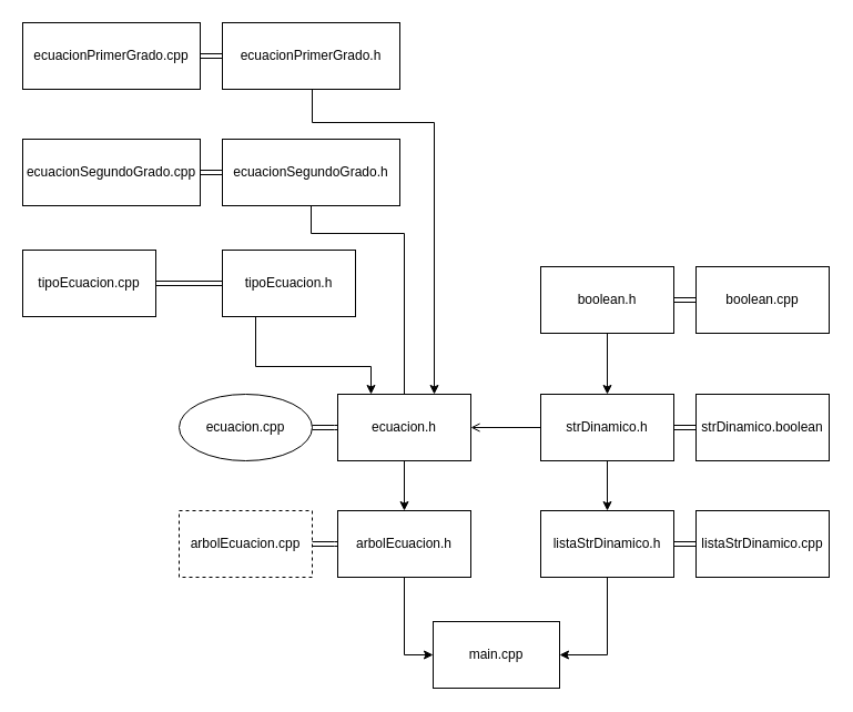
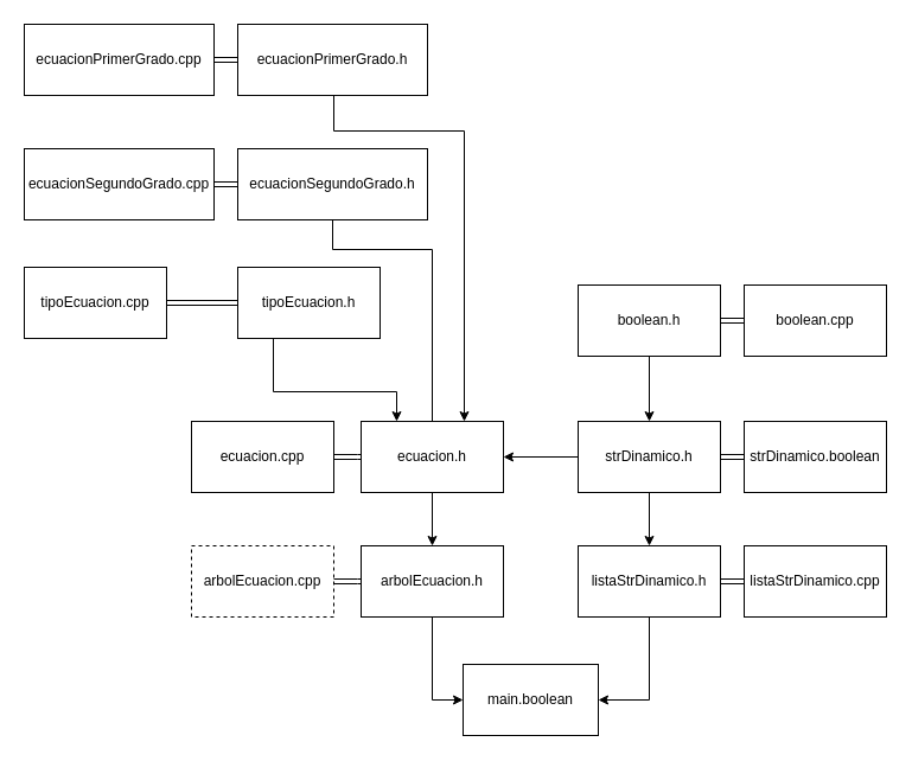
  <mxCell id="0" />
  <mxCell id="1" parent="0" />
- <mxCell id="2" value="ecuacion.cpp" style="ellipse;whiteSpace=wrap;html=1;" parent="1" vertex="1"><mxGeometry x="161" y="355" width="120" height="60" as="geometry" /></mxCell>
+ <mxCell id="2" value="ecuacion.cpp" style="rounded=0;whiteSpace=wrap;html=1;" parent="1" vertex="1"><mxGeometry x="161" y="355" width="120" height="60" as="geometry" /></mxCell>
  <mxCell id="3" value="" style="edgeStyle=orthogonalEdgeStyle;shape=link;rounded=0;orthogonalLoop=1;jettySize=auto;html=1;" parent="1" source="5" target="2" edge="1"><mxGeometry relative="1" as="geometry" /></mxCell>
  <mxCell id="4" style="edgeStyle=orthogonalEdgeStyle;rounded=0;orthogonalLoop=1;jettySize=auto;html=1;entryX=0.5;entryY=0;entryDx=0;entryDy=0;" parent="1" source="5" target="9" edge="1"><mxGeometry relative="1" as="geometry" /></mxCell>
  <mxCell id="5" value="ecuacion.h" style="rounded=0;whiteSpace=wrap;html=1;" parent="1" vertex="1"><mxGeometry x="304" y="355" width="120" height="60" as="geometry" /></mxCell>
  <mxCell id="6" style="edgeStyle=orthogonalEdgeStyle;rounded=0;orthogonalLoop=1;jettySize=auto;html=1;entryX=0;entryY=0.5;entryDx=0;entryDy=0;exitX=0.5;exitY=1;exitDx=0;exitDy=0;" parent="1" source="9" target="34" edge="1"><mxGeometry relative="1" as="geometry" /></mxCell>
  <mxCell id="7" value="arbolEcuacion.cpp" style="rounded=0;whiteSpace=wrap;html=1;dashed=1;" parent="1" vertex="1"><mxGeometry x="161" y="460" width="120" height="60" as="geometry" /></mxCell>
  <mxCell id="8" value="" style="edgeStyle=orthogonalEdgeStyle;shape=link;rounded=0;orthogonalLoop=1;jettySize=auto;html=1;" parent="1" source="9" target="7" edge="1"><mxGeometry relative="1" as="geometry" /></mxCell>
  <mxCell id="9" value="arbolEcuacion.h" style="rounded=0;whiteSpace=wrap;html=1;" parent="1" vertex="1"><mxGeometry x="304" y="460" width="120" height="60" as="geometry" /></mxCell>
  <mxCell id="10" value="ecuacionPrimerGrado.cpp" style="rounded=0;whiteSpace=wrap;html=1;" parent="1" vertex="1"><mxGeometry x="20" y="20" width="160" height="60" as="geometry" /></mxCell>
  <mxCell id="11" value="" style="edgeStyle=orthogonalEdgeStyle;shape=link;rounded=0;orthogonalLoop=1;jettySize=auto;html=1;" parent="1" source="12" target="10" edge="1"><mxGeometry relative="1" as="geometry" /></mxCell>
  <mxCell id="12" value="ecuacionPrimerGrado.h" style="rounded=0;whiteSpace=wrap;html=1;" parent="1" vertex="1"><mxGeometry x="200" y="20" width="160" height="60" as="geometry" /></mxCell>
  <mxCell id="13" value="ecuacionSegundoGrado.cpp" style="rounded=0;whiteSpace=wrap;html=1;" parent="1" vertex="1"><mxGeometry x="20" y="125" width="160" height="60" as="geometry" /></mxCell>
  <mxCell id="14" value="" style="edgeStyle=orthogonalEdgeStyle;shape=link;rounded=0;orthogonalLoop=1;jettySize=auto;html=1;" parent="1" source="16" target="13" edge="1"><mxGeometry relative="1" as="geometry" /></mxCell>
  <mxCell id="15" style="edgeStyle=orthogonalEdgeStyle;rounded=0;orthogonalLoop=1;jettySize=auto;html=1;entryX=0.5;entryY=0;entryDx=0;entryDy=0;endArrow=none;" edge="1" parent="1" source="16" target="5"><mxGeometry relative="1" as="geometry"><Array as="points"><mxPoint x="280" y="210" /><mxPoint x="364" y="210" /></Array></mxGeometry></mxCell>
  <mxCell id="16" value="ecuacionSegundoGrado.h" style="rounded=0;whiteSpace=wrap;html=1;" parent="1" vertex="1"><mxGeometry x="200" y="125" width="160" height="60" as="geometry" /></mxCell>
  <mxCell id="17" value="strDinamico.boolean" style="rounded=0;whiteSpace=wrap;html=1;" parent="1" vertex="1"><mxGeometry x="627" y="355" width="120" height="60" as="geometry" /></mxCell>
  <mxCell id="18" value="" style="edgeStyle=orthogonalEdgeStyle;shape=link;rounded=0;orthogonalLoop=1;jettySize=auto;html=1;" parent="1" source="21" target="17" edge="1"><mxGeometry relative="1" as="geometry" /></mxCell>
  <mxCell id="19" style="edgeStyle=orthogonalEdgeStyle;rounded=0;orthogonalLoop=1;jettySize=auto;html=1;exitX=0.5;exitY=1;exitDx=0;exitDy=0;entryX=0.5;entryY=0;entryDx=0;entryDy=0;" parent="1" source="21" target="33" edge="1"><mxGeometry relative="1" as="geometry" /></mxCell>
- <mxCell id="20" style="edgeStyle=orthogonalEdgeStyle;rounded=0;orthogonalLoop=1;jettySize=auto;html=1;exitX=0;exitY=0.5;exitDx=0;exitDy=0;entryX=1;entryY=0.5;entryDx=0;entryDy=0;endArrow=open;" parent="1" source="21" target="5" edge="1"><mxGeometry relative="1" as="geometry" /></mxCell>
+ <mxCell id="20" style="edgeStyle=orthogonalEdgeStyle;rounded=0;orthogonalLoop=1;jettySize=auto;html=1;exitX=0;exitY=0.5;exitDx=0;exitDy=0;entryX=1;entryY=0.5;entryDx=0;entryDy=0;" parent="1" source="21" target="5" edge="1"><mxGeometry relative="1" as="geometry" /></mxCell>
  <mxCell id="21" value="strDinamico.h" style="rounded=0;whiteSpace=wrap;html=1;" parent="1" vertex="1"><mxGeometry x="487" y="355" width="120" height="60" as="geometry" /></mxCell>
  <mxCell id="22" value="boolean.cpp" style="rounded=0;whiteSpace=wrap;html=1;" parent="1" vertex="1"><mxGeometry x="627" y="240" width="120" height="60" as="geometry" /></mxCell>
  <mxCell id="23" value="" style="edgeStyle=orthogonalEdgeStyle;shape=link;rounded=0;orthogonalLoop=1;jettySize=auto;html=1;" parent="1" source="25" target="22" edge="1"><mxGeometry relative="1" as="geometry" /></mxCell>
  <mxCell id="24" style="edgeStyle=orthogonalEdgeStyle;rounded=0;orthogonalLoop=1;jettySize=auto;html=1;entryX=0.5;entryY=0;entryDx=0;entryDy=0;" parent="1" source="25" target="21" edge="1"><mxGeometry relative="1" as="geometry" /></mxCell>
  <mxCell id="25" value="boolean.h" style="rounded=0;whiteSpace=wrap;html=1;" parent="1" vertex="1"><mxGeometry x="487" y="240" width="120" height="60" as="geometry" /></mxCell>
  <mxCell id="26" value="tipoEcuacion.cpp" style="rounded=0;whiteSpace=wrap;html=1;" parent="1" vertex="1"><mxGeometry x="20" y="225" width="120" height="60" as="geometry" /></mxCell>
  <mxCell id="27" value="" style="edgeStyle=orthogonalEdgeStyle;shape=link;rounded=0;orthogonalLoop=1;jettySize=auto;html=1;" parent="1" source="29" target="26" edge="1"><mxGeometry relative="1" as="geometry" /></mxCell>
  <mxCell id="28" style="edgeStyle=orthogonalEdgeStyle;rounded=0;orthogonalLoop=1;jettySize=auto;html=1;entryX=0.25;entryY=0;entryDx=0;entryDy=0;exitX=0.5;exitY=1;exitDx=0;exitDy=0;" parent="1" source="29" target="5" edge="1"><mxGeometry relative="1" as="geometry"><Array as="points"><mxPoint x="230" y="285" /><mxPoint x="230" y="330" /><mxPoint x="334" y="330" /></Array><mxPoint x="230" y="275" as="sourcePoint" /><mxPoint x="220" y="344" as="targetPoint" /></mxGeometry></mxCell>
  <mxCell id="29" value="tipoEcuacion.h" style="rounded=0;whiteSpace=wrap;html=1;" parent="1" vertex="1"><mxGeometry x="200" y="225" width="120" height="60" as="geometry" /></mxCell>
  <mxCell id="30" value="listaStrDinamico.cpp" style="rounded=0;whiteSpace=wrap;html=1;" parent="1" vertex="1"><mxGeometry x="627" y="460" width="120" height="60" as="geometry" /></mxCell>
  <mxCell id="31" style="edgeStyle=orthogonalEdgeStyle;rounded=0;orthogonalLoop=1;jettySize=auto;html=1;exitX=1;exitY=0.5;exitDx=0;exitDy=0;entryX=0;entryY=0.5;entryDx=0;entryDy=0;shape=link;" parent="1" source="33" target="30" edge="1"><mxGeometry relative="1" as="geometry" /></mxCell>
  <mxCell id="32" style="edgeStyle=orthogonalEdgeStyle;rounded=0;orthogonalLoop=1;jettySize=auto;html=1;exitX=0.5;exitY=1;exitDx=0;exitDy=0;entryX=1;entryY=0.5;entryDx=0;entryDy=0;" parent="1" source="33" target="34" edge="1"><mxGeometry relative="1" as="geometry"><mxPoint x="441" y="590" as="targetPoint" /></mxGeometry></mxCell>
  <mxCell id="33" value="listaStrDinamico.h" style="rounded=0;whiteSpace=wrap;html=1;" parent="1" vertex="1"><mxGeometry x="487" y="460" width="120" height="60" as="geometry" /></mxCell>
- <mxCell id="34" value="main.cpp" style="rounded=0;whiteSpace=wrap;html=1;" parent="1" vertex="1"><mxGeometry x="390" y="560" width="114" height="60" as="geometry" /></mxCell>
+ <mxCell id="34" value="main.boolean" style="rounded=0;whiteSpace=wrap;html=1;" parent="1" vertex="1"><mxGeometry x="390" y="560" width="114" height="60" as="geometry" /></mxCell>
  <mxCell id="35" style="edgeStyle=orthogonalEdgeStyle;rounded=0;orthogonalLoop=1;jettySize=auto;html=1;exitX=0.5;exitY=1;exitDx=0;exitDy=0;entryX=0.725;entryY=0;entryDx=0;entryDy=0;entryPerimeter=0;" parent="1" source="12" target="5" edge="1"><mxGeometry relative="1" as="geometry"><Array as="points"><mxPoint x="281" y="80" /><mxPoint x="281" y="110" /><mxPoint x="391" y="110" /></Array><mxPoint x="379.96" y="145" as="sourcePoint" /><mxPoint x="390" y="325" as="targetPoint" /></mxGeometry></mxCell>
